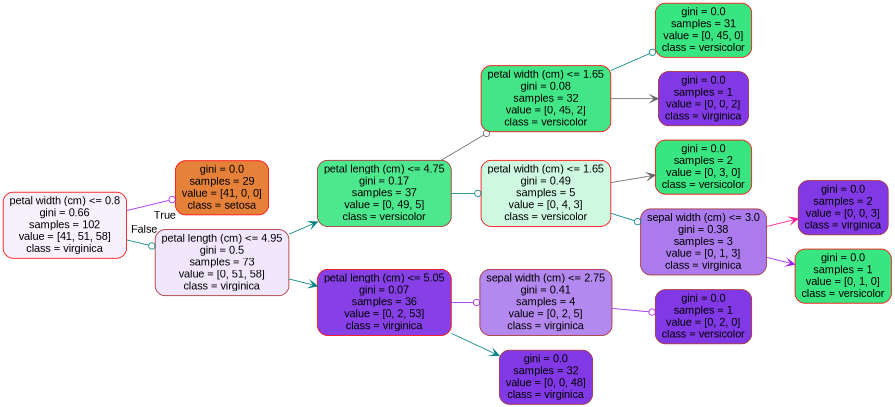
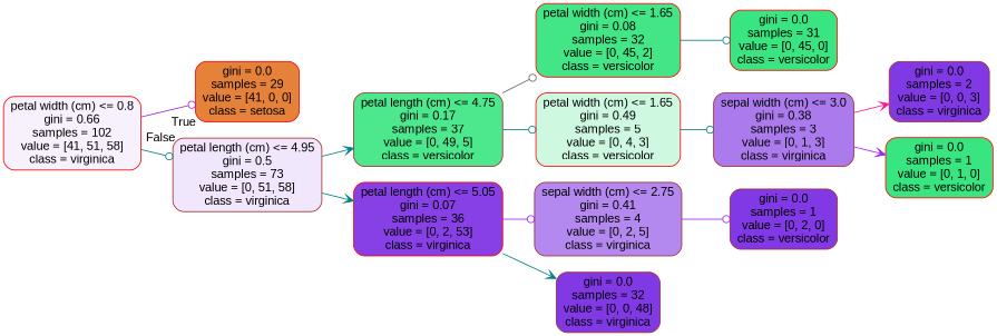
  digraph {
    fontname="Liberation Sans"
    rankdir=LR
    node [color=red fillcolor="#8139e5" fontname="Liberation Sans" shape=box style="filled, rounded"]
    edge [arrowhead=odot color=teal fontname="Liberation Sans"]
    n1 [fillcolor="#f6f1fd" label="petal width (cm) <= 0.8\ngini = 0.66\nsamples = 102\nvalue = [41, 51, 58]\nclass = virginica"]
    n2 [fillcolor="#e58139" label="gini = 0.0\nsamples = 29\nvalue = [41, 0, 0]\nclass = setosa"]
    n3 [color=brown fillcolor="#f0e7fc" label="petal length (cm) <= 4.95\ngini = 0.5\nsamples = 73\nvalue = [0, 51, 58]\nclass = virginica"]
    n4 [color=brown fillcolor="#4de88e" label="petal length (cm) <= 4.75\ngini = 0.17\nsamples = 37\nvalue = [0, 49, 5]\nclass = versicolor"]
    n5 [fillcolor="#8640e6" label="petal length (cm) <= 5.05\ngini = 0.07\nsamples = 36\nvalue = [0, 2, 53]\nclass = virginica"]
    n6 [fillcolor="#42e687" label="petal width (cm) <= 1.65\ngini = 0.08\nsamples = 32\nvalue = [0, 45, 2]\nclass = versicolor"]
    n7 [fillcolor="#cef8e0" label="petal width (cm) <= 1.65\ngini = 0.49\nsamples = 5\nvalue = [0, 4, 3]\nclass = versicolor"]
    n8 [color=brown fillcolor="#b388ef" label="sepal width (cm) <= 2.75\ngini = 0.41\nsamples = 4\nvalue = [0, 2, 5]\nclass = virginica"]
    n9 [color=brown label="gini = 0.0\nsamples = 32\nvalue = [0, 0, 48]\nclass = virginica"]
    n10 [fillcolor="#39e581" label="gini = 0.0\nsamples = 31\nvalue = [0, 45, 0]\nclass = versicolor"]
-   n11 [color=brown label="gini = 0.0\nsamples = 1\nvalue = [0, 0, 2]\nclass = virginica"]
-   n12 [fillcolor="#39e581" label="gini = 0.0\nsamples = 2\nvalue = [0, 3, 0]\nclass = versicolor"]
    n13 [color=brown fillcolor="#ab7bee" label="sepal width (cm) <= 3.0\ngini = 0.38\nsamples = 3\nvalue = [0, 1, 3]\nclass = virginica"]
    n14 [color=brown label="gini = 0.0\nsamples = 2\nvalue = [0, 0, 3]\nclass = virginica"]
    n15 [fillcolor="#39e581" label="gini = 0.0\nsamples = 1\nvalue = [0, 1, 0]\nclass = versicolor"]
    n16 [color=brown label="gini = 0.0\nsamples = 1\nvalue = [0, 2, 0]\nclass = versicolor"]
    n1 -> n2 [color=purple headlabel=True labelangle=45 labeldistance=2.5]
    n1 -> n3 [headlabel=False labelangle=-45 labeldistance=2.5]
    n3 -> n4 [arrowhead=vee]
    n3 -> n5 [arrowhead=vee]
    n4 -> n6 [color=gray40]
    n4 -> n7
    n5 -> n8 [color=purple]
    n5 -> n9 [arrowhead=vee]
    n6 -> n10
-   n6 -> n11 [arrowhead=vee color=gray40]
-   n7 -> n12 [arrowhead=vee color=gray40]
    n7 -> n13
    n8 -> n16 [color=purple]
    n13 -> n14 [arrowhead=vee color=deeppink]
    n13 -> n15 [arrowhead=vee color=purple]
  }
